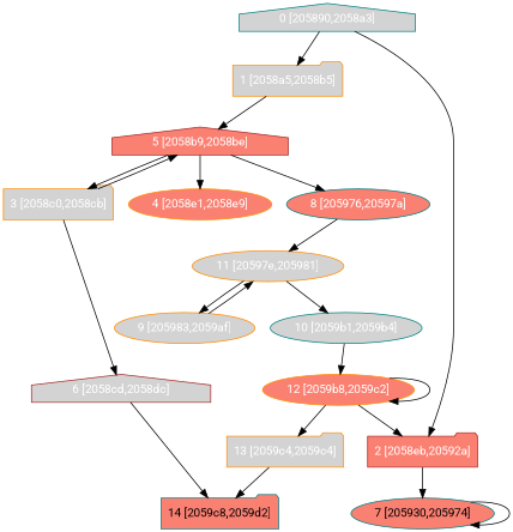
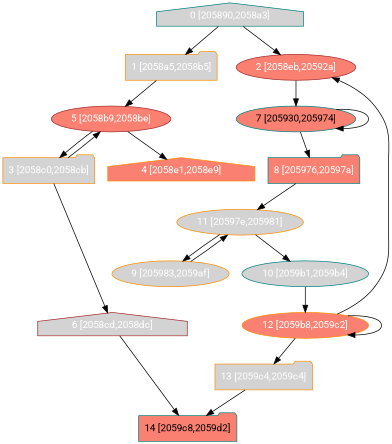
  digraph {
    fontname=Roboto
    node [color=darkorange fillcolor=lightgrey fontcolor="#ffffff" fontname=Roboto shape=ellipse style=filled]
    edge [fontname=Roboto]
    n1 [color=teal label="0 [205890,2058a3]" shape=house]
    n2 [label="1 [2058a5,2058b5]" shape=folder]
-   n3 [color=brown fillcolor=salmon label="2 [2058eb,20592a]" shape=folder]
-   n4 [color=brown fillcolor=salmon label="5 [2058b9,2058be]" shape=house]
+   n3 [color=brown fillcolor=salmon label="2 [2058eb,20592a]"]
+   n4 [color=brown fillcolor=salmon label="5 [2058b9,2058be]"]
    n5 [color=teal fillcolor=salmon fontcolor="#000000" label="7 [205930,205974]"]
    n6 [label="3 [2058c0,2058cb]" shape=folder]
-   n7 [fillcolor=salmon label="4 [2058e1,2058e9]"]
-   n8 [color=teal fillcolor=salmon label="8 [205976,20597a]"]
+   n7 [fillcolor=salmon label="4 [2058e1,2058e9]" shape=house]
+   n8 [color=teal fillcolor=salmon label="8 [205976,20597a]" shape=folder]
    n9 [color=brown label="6 [2058cd,2058dc]" shape=house]
    n10 [color=teal fillcolor=salmon fontcolor="#000000" label="14 [2059c8,2059d2]" shape=folder]
    n11 [label="11 [20597e,205981]"]
    n12 [label="9 [205983,2059af]"]
    n13 [color=teal label="10 [2059b1,2059b4]"]
    n14 [fillcolor=salmon label="12 [2059b8,2059c2]"]
    n15 [label="13 [2059c4,2059c4]" shape=folder]
    n1 -> n2
    n1 -> n3
    n2 -> n4
    n3 -> n5
    n4 -> n6
    n4 -> n7
    n5 -> n5
-   n4 -> n8
+   n5 -> n8
    n6 -> n4
    n6 -> n9
    n8 -> n11
    n9 -> n10
    n11 -> n12
    n11 -> n13
    n12 -> n11
    n13 -> n14
    n14 -> n3
    n14 -> n14
    n14 -> n15
    n15 -> n10
  }
